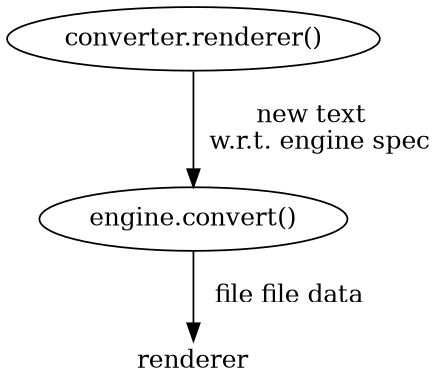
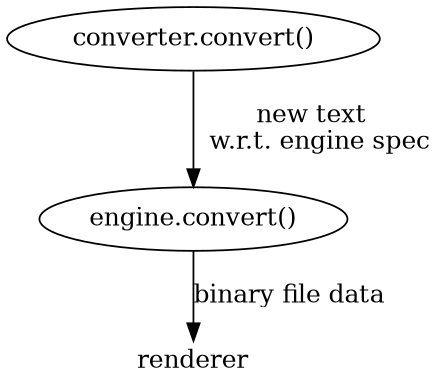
  digraph {
    rankdir=TB
-   n1 [label="converter.renderer()"]
+   n1 [label="converter.convert()"]
    n2 [label="engine.convert()"]
    renderer [height=0 shape=none width=0]
    n1 -> n2 [label="new text\n  w.r.t. engine spec"]
-   n2 -> renderer [label="file file data"]
+   n2 -> renderer [label="binary file data"]
  }
